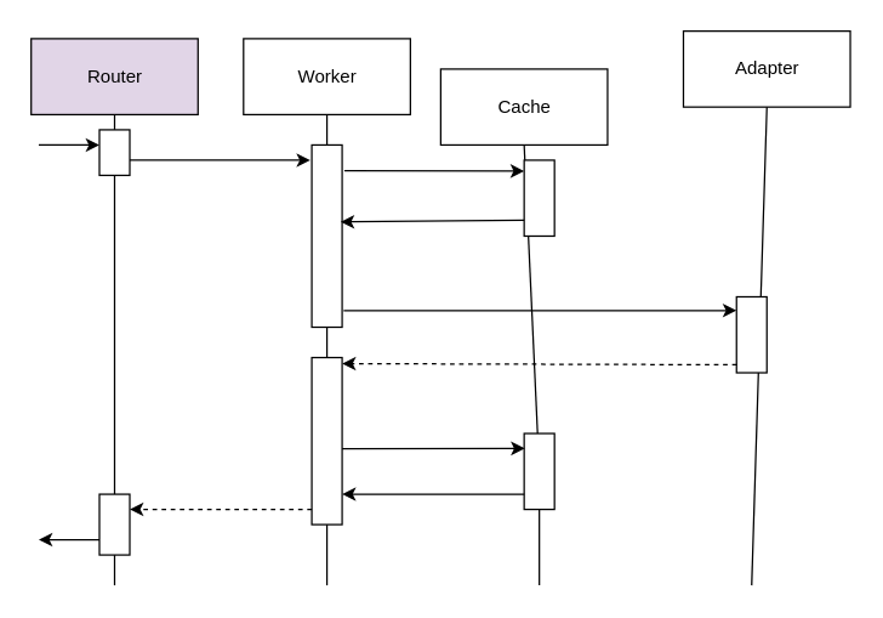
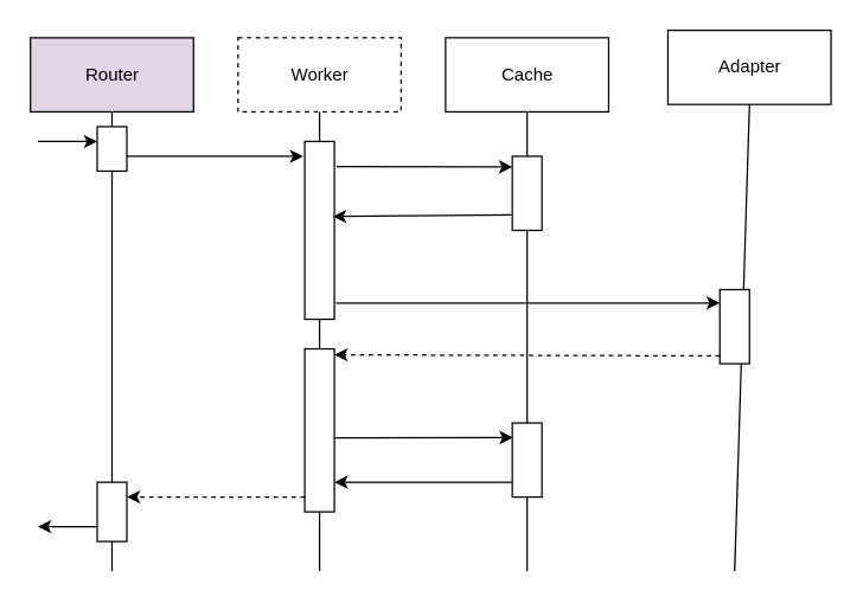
  <mxCell id="0" />
  <mxCell id="1" parent="0" />
  <mxCell id="2" value="Router" style="html=1;fillColor=#e1d5e7;" vertex="1" parent="1"><mxGeometry x="20" y="25" width="110" height="50" as="geometry" /></mxCell>
  <mxCell id="3" value="" style="endArrow=none;html=1;entryX=0.5;entryY=1;entryDx=0;entryDy=0;" edge="1" parent="1" source="12" target="2"><mxGeometry width="50" height="50" relative="1" as="geometry"><mxPoint x="75" y="565" as="sourcePoint" /><mxPoint x="80" y="125" as="targetPoint" /></mxGeometry></mxCell>
- <mxCell id="4" value="Worker" style="html=1;" vertex="1" parent="1"><mxGeometry x="160" y="25" width="110" height="50" as="geometry" /></mxCell>
+ <mxCell id="4" value="Worker" style="html=1;dashed=1;" vertex="1" parent="1"><mxGeometry x="160" y="25" width="110" height="50" as="geometry" /></mxCell>
  <mxCell id="5" value="" style="endArrow=none;html=1;entryX=0.5;entryY=1;entryDx=0;entryDy=0;" edge="1" target="4" parent="1" source="20"><mxGeometry width="50" height="50" relative="1" as="geometry"><mxPoint x="215" y="565" as="sourcePoint" /><mxPoint x="224" y="125" as="targetPoint" /></mxGeometry></mxCell>
- <mxCell id="6" value="Cache" style="html=1;" vertex="1" parent="1"><mxGeometry x="290" y="45" width="110" height="50" as="geometry" /></mxCell>
+ <mxCell id="6" value="Cache" style="html=1;" vertex="1" parent="1"><mxGeometry x="300" y="25" width="110" height="50" as="geometry" /></mxCell>
  <mxCell id="7" value="" style="endArrow=none;html=1;entryX=0.5;entryY=1;entryDx=0;entryDy=0;" edge="1" target="6" parent="1" source="22"><mxGeometry width="50" height="50" relative="1" as="geometry"><mxPoint x="355" y="565" as="sourcePoint" /><mxPoint x="360" y="125" as="targetPoint" /></mxGeometry></mxCell>
  <mxCell id="8" value="Adapter" style="html=1;" vertex="1" parent="1"><mxGeometry x="450" y="20" width="110" height="50" as="geometry" /></mxCell>
  <mxCell id="9" value="" style="endArrow=none;html=1;entryX=0.5;entryY=1;entryDx=0;entryDy=0;" edge="1" target="8" parent="1"><mxGeometry width="50" height="50" relative="1" as="geometry"><mxPoint x="495" y="385" as="sourcePoint" /><mxPoint x="500" y="125" as="targetPoint" /></mxGeometry></mxCell>
  <mxCell id="10" value="" style="endArrow=classic;html=1;" edge="1" parent="1"><mxGeometry width="50" height="50" relative="1" as="geometry"><mxPoint x="75" y="105" as="sourcePoint" /><mxPoint x="204" y="105" as="targetPoint" /></mxGeometry></mxCell>
  <mxCell id="11" value="" style="endArrow=classic;html=1;entryX=0;entryY=0.143;entryDx=0;entryDy=0;entryPerimeter=0;exitX=1.075;exitY=0.142;exitDx=0;exitDy=0;exitPerimeter=0;" edge="1" parent="1" source="14" target="15"><mxGeometry width="50" height="50" relative="1" as="geometry"><mxPoint x="225" y="115" as="sourcePoint" /><mxPoint x="335" y="115" as="targetPoint" /></mxGeometry></mxCell>
  <mxCell id="12" value="" style="rounded=0;whiteSpace=wrap;html=1;" vertex="1" parent="1"><mxGeometry x="65" y="85" width="20" height="30" as="geometry" /></mxCell>
  <mxCell id="13" value="" style="endArrow=none;html=1;entryX=0.5;entryY=1;entryDx=0;entryDy=0;" edge="1" parent="1" source="27" target="12"><mxGeometry width="50" height="50" relative="1" as="geometry"><mxPoint x="75" y="565" as="sourcePoint" /><mxPoint x="75" y="75" as="targetPoint" /></mxGeometry></mxCell>
  <mxCell id="14" value="" style="rounded=0;whiteSpace=wrap;html=1;" vertex="1" parent="1"><mxGeometry x="205" y="95" width="20" height="120" as="geometry" /></mxCell>
  <mxCell id="15" value="" style="rounded=0;whiteSpace=wrap;html=1;" vertex="1" parent="1"><mxGeometry x="345" y="105" width="20" height="50" as="geometry" /></mxCell>
  <mxCell id="16" value="" style="endArrow=classic;html=1;entryX=0.95;entryY=0.422;entryDx=0;entryDy=0;entryPerimeter=0;exitX=0;exitY=0.791;exitDx=0;exitDy=0;exitPerimeter=0;" edge="1" parent="1" source="15" target="14"><mxGeometry width="50" height="50" relative="1" as="geometry"><mxPoint x="335" y="145" as="sourcePoint" /><mxPoint x="226.44" y="144.61" as="targetPoint" /></mxGeometry></mxCell>
  <mxCell id="17" value="" style="endArrow=classic;html=1;" edge="1" parent="1"><mxGeometry width="50" height="50" relative="1" as="geometry"><mxPoint x="226" y="204" as="sourcePoint" /><mxPoint x="485" y="204" as="targetPoint" /></mxGeometry></mxCell>
  <mxCell id="18" value="" style="rounded=0;whiteSpace=wrap;html=1;" vertex="1" parent="1"><mxGeometry x="485" y="195" width="20" height="50" as="geometry" /></mxCell>
  <mxCell id="19" value="" style="endArrow=classic;html=1;dashed=1;exitX=0.006;exitY=0.895;exitDx=0;exitDy=0;exitPerimeter=0;" edge="1" parent="1" source="18"><mxGeometry width="50" height="50" relative="1" as="geometry"><mxPoint x="482" y="239" as="sourcePoint" /><mxPoint x="225" y="239" as="targetPoint" /></mxGeometry></mxCell>
  <mxCell id="20" value="" style="rounded=0;whiteSpace=wrap;html=1;" vertex="1" parent="1"><mxGeometry x="205" y="235" width="20" height="110" as="geometry" /></mxCell>
  <mxCell id="21" value="" style="endArrow=none;html=1;entryX=0.5;entryY=1;entryDx=0;entryDy=0;" edge="1" parent="1" target="20"><mxGeometry width="50" height="50" relative="1" as="geometry"><mxPoint x="215" y="385" as="sourcePoint" /><mxPoint x="215" y="75" as="targetPoint" /></mxGeometry></mxCell>
  <mxCell id="22" value="" style="rounded=0;whiteSpace=wrap;html=1;" vertex="1" parent="1"><mxGeometry x="345" y="285" width="20" height="50" as="geometry" /></mxCell>
  <mxCell id="23" value="" style="endArrow=none;html=1;entryX=0.5;entryY=1;entryDx=0;entryDy=0;" edge="1" parent="1" target="22"><mxGeometry width="50" height="50" relative="1" as="geometry"><mxPoint x="355" y="385" as="sourcePoint" /><mxPoint x="355" y="75" as="targetPoint" /></mxGeometry></mxCell>
  <mxCell id="24" value="" style="endArrow=classic;html=1;dashed=1;exitX=0;exitY=0.909;exitDx=0;exitDy=0;exitPerimeter=0;" edge="1" parent="1" source="20"><mxGeometry width="50" height="50" relative="1" as="geometry"><mxPoint x="165" y="336" as="sourcePoint" /><mxPoint x="85" y="335" as="targetPoint" /></mxGeometry></mxCell>
  <mxCell id="25" value="" style="endArrow=classic;html=1;entryX=0.018;entryY=0.197;entryDx=0;entryDy=0;entryPerimeter=0;exitX=1.075;exitY=0.142;exitDx=0;exitDy=0;exitPerimeter=0;" edge="1" parent="1" target="22"><mxGeometry width="50" height="50" relative="1" as="geometry"><mxPoint x="225" y="295" as="sourcePoint" /><mxPoint x="343.5" y="295.11" as="targetPoint" /></mxGeometry></mxCell>
  <mxCell id="26" value="" style="endArrow=classic;html=1;exitX=0;exitY=0.8;exitDx=0;exitDy=0;exitPerimeter=0;" edge="1" parent="1" source="22"><mxGeometry width="50" height="50" relative="1" as="geometry"><mxPoint x="315" y="325" as="sourcePoint" /><mxPoint x="225" y="325" as="targetPoint" /></mxGeometry></mxCell>
  <mxCell id="27" value="" style="rounded=0;whiteSpace=wrap;html=1;" vertex="1" parent="1"><mxGeometry x="65" y="325" width="20" height="40" as="geometry" /></mxCell>
  <mxCell id="28" value="" style="endArrow=none;html=1;entryX=0.5;entryY=1;entryDx=0;entryDy=0;" edge="1" parent="1" target="27"><mxGeometry width="50" height="50" relative="1" as="geometry"><mxPoint x="75" y="385" as="sourcePoint" /><mxPoint x="75" y="115" as="targetPoint" /></mxGeometry></mxCell>
  <mxCell id="29" value="" style="endArrow=classic;html=1;" edge="1" parent="1"><mxGeometry width="50" height="50" relative="1" as="geometry"><mxPoint x="25" y="95" as="sourcePoint" /><mxPoint x="65" y="95" as="targetPoint" /></mxGeometry></mxCell>
  <mxCell id="30" value="" style="endArrow=classic;html=1;exitX=0;exitY=0.8;exitDx=0;exitDy=0;exitPerimeter=0;" edge="1" parent="1"><mxGeometry width="50" height="50" relative="1" as="geometry"><mxPoint x="65" y="355" as="sourcePoint" /><mxPoint x="25" y="355" as="targetPoint" /></mxGeometry></mxCell>
